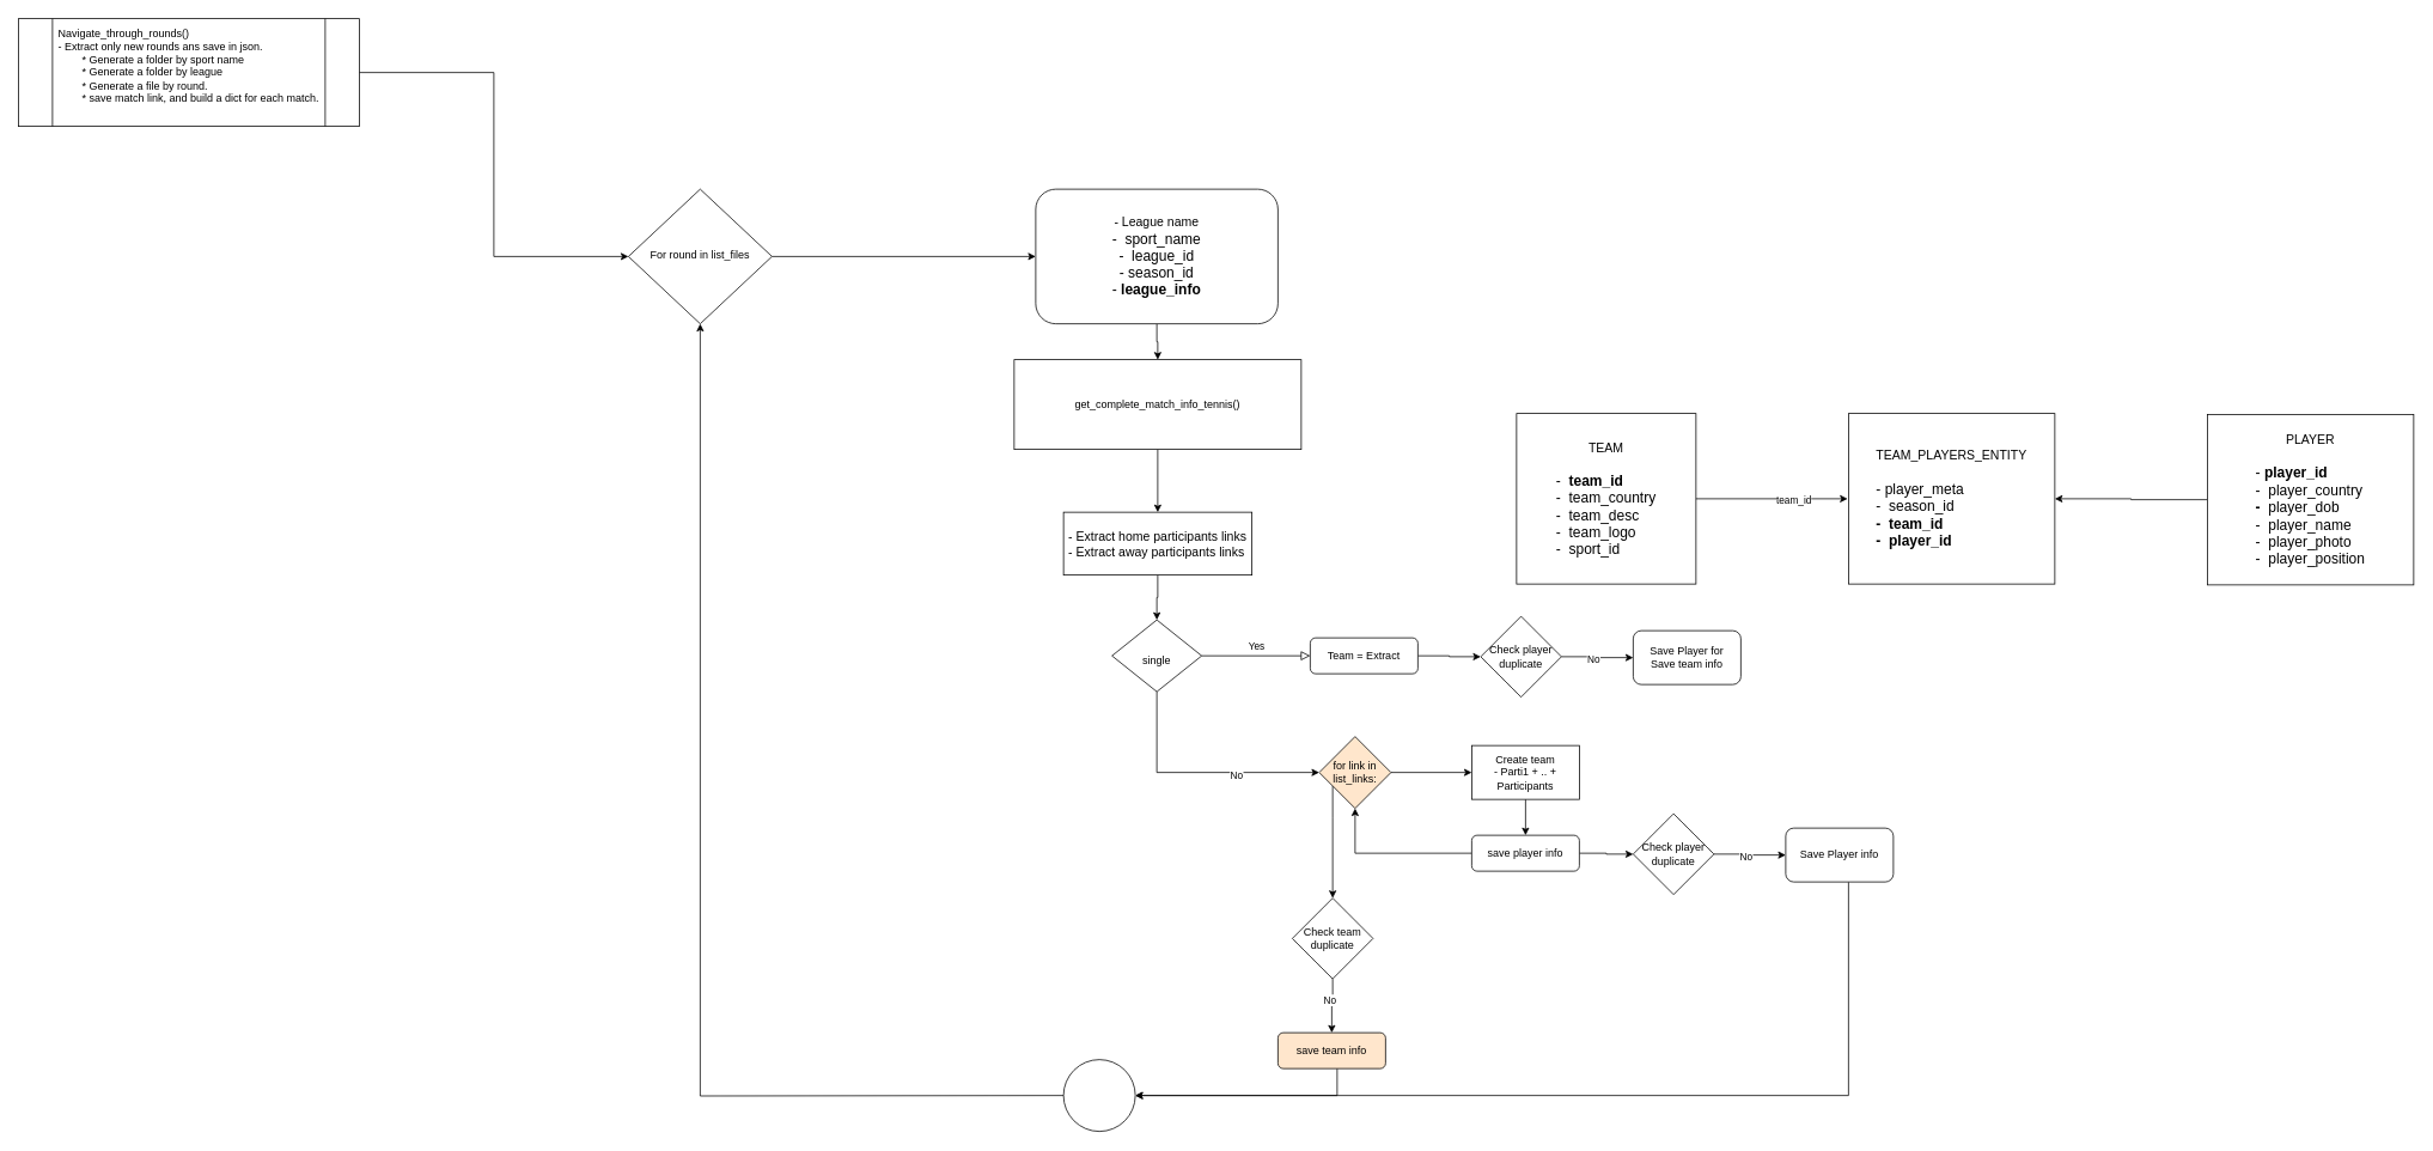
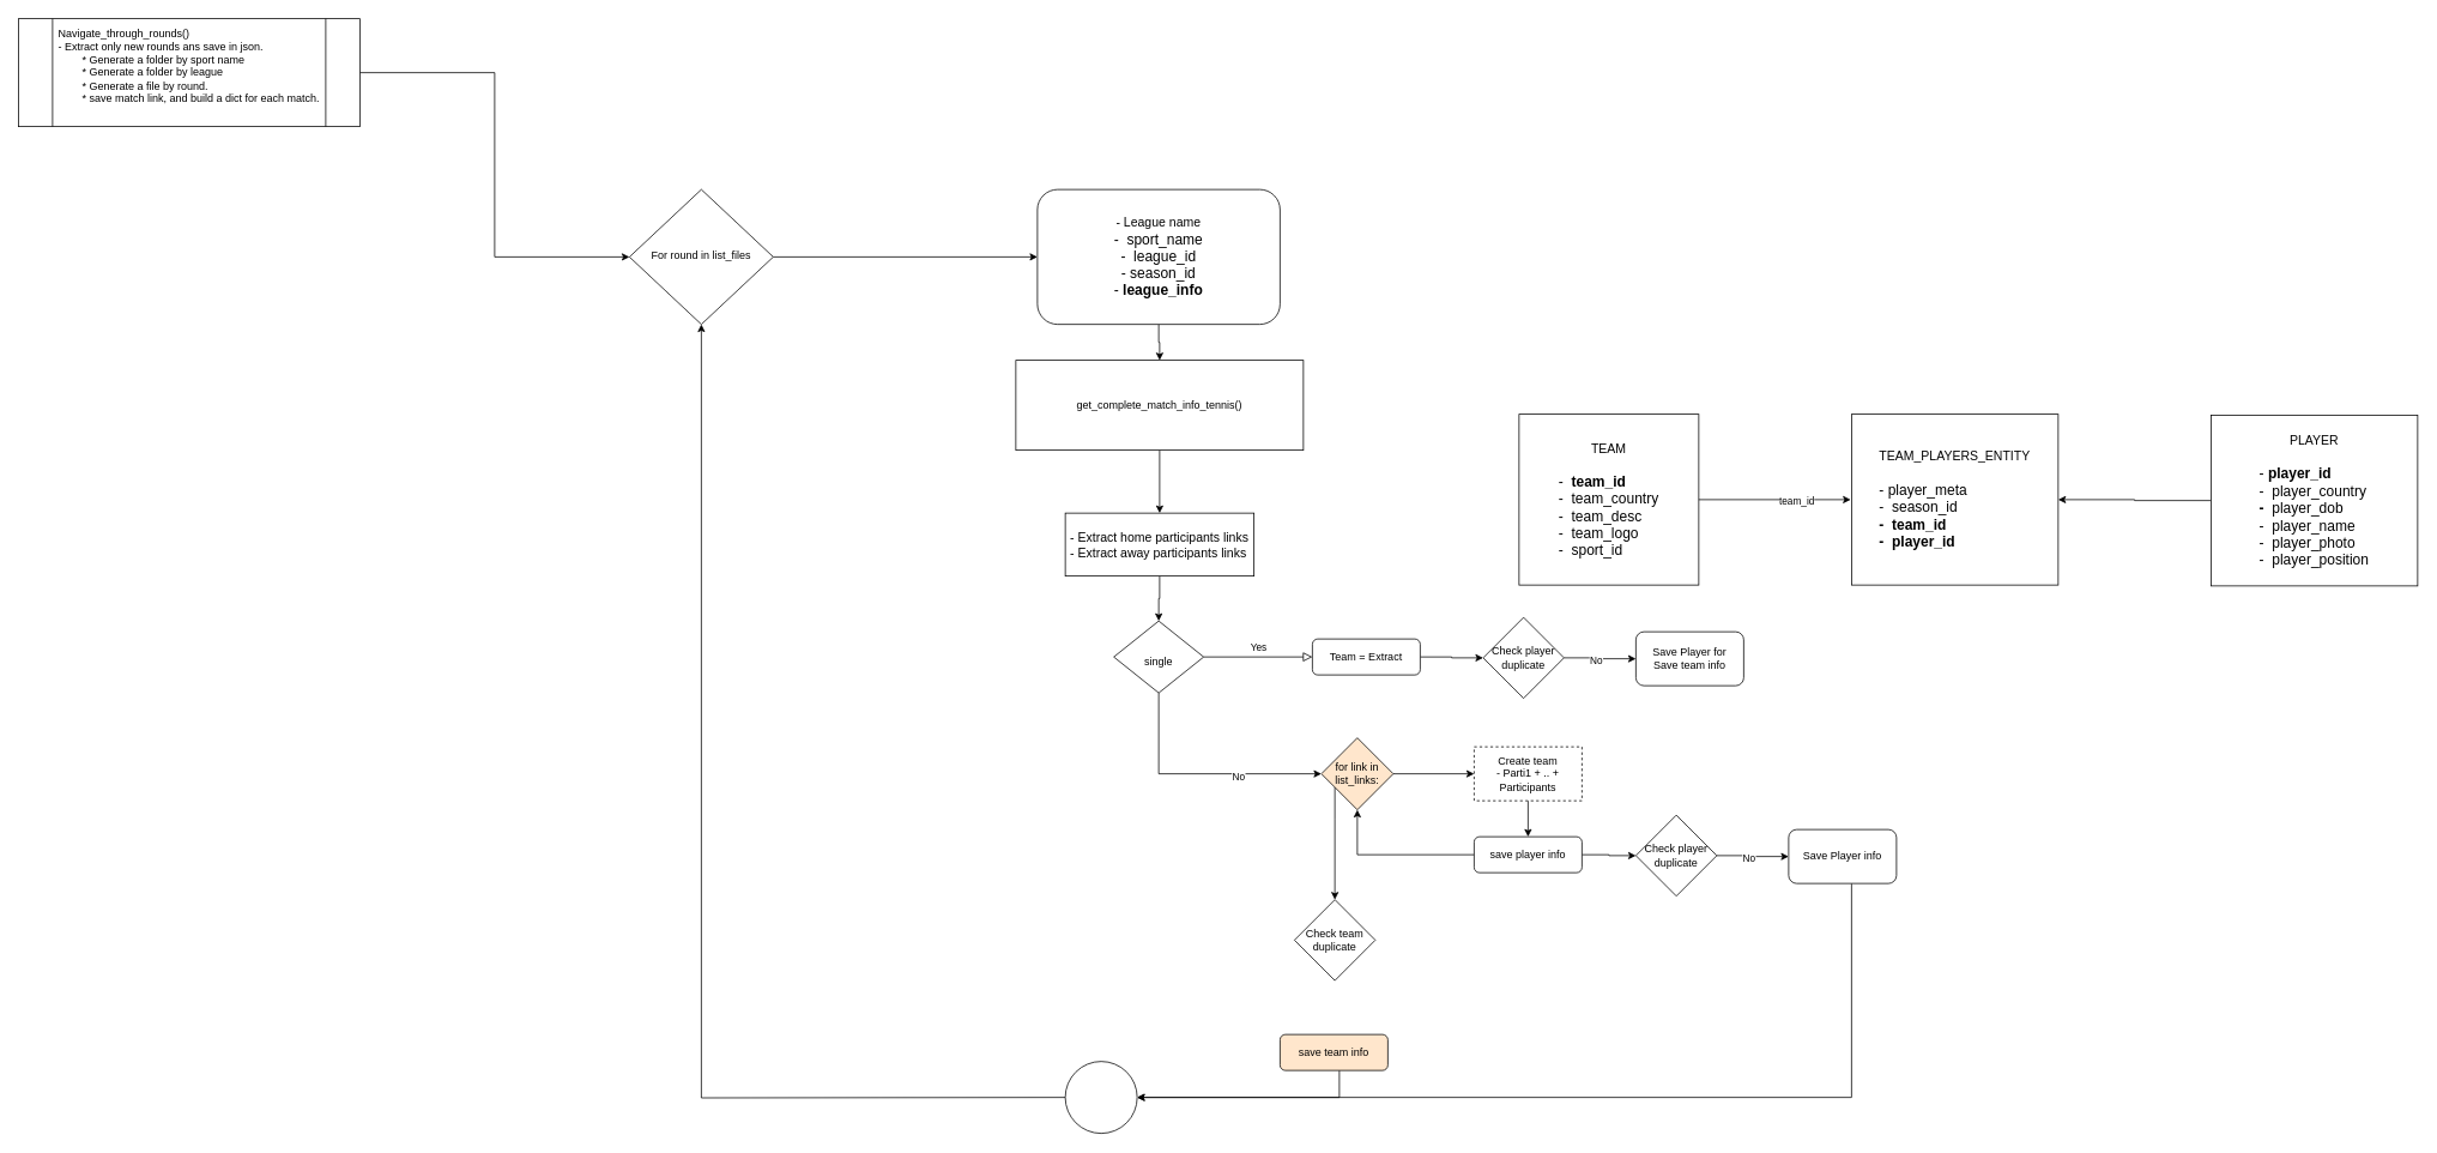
  <mxCell id="0" />
  <mxCell id="1" parent="0" />
  <mxCell id="2" value="Yes" style="edgeStyle=orthogonalEdgeStyle;rounded=0;html=1;jettySize=auto;orthogonalLoop=1;fontSize=11;endArrow=block;endFill=0;endSize=8;strokeWidth=1;shadow=0;labelBackgroundColor=none;" parent="1" source="5" target="7" edge="1"><mxGeometry y="10" relative="1" as="geometry"><mxPoint as="offset" /></mxGeometry></mxCell>
  <mxCell id="3" style="edgeStyle=orthogonalEdgeStyle;rounded=0;orthogonalLoop=1;jettySize=auto;html=1;entryX=0;entryY=0.5;entryDx=0;entryDy=0;" edge="1" parent="1" source="5" target="26"><mxGeometry relative="1" as="geometry"><Array as="points"><mxPoint x="1289" y="860" /></Array></mxGeometry></mxCell>
  <mxCell id="4" value="No" style="edgeLabel;html=1;align=center;verticalAlign=middle;resizable=0;points=[];" vertex="1" connectable="0" parent="3"><mxGeometry x="0.317" y="-3" relative="1" as="geometry"><mxPoint as="offset" /></mxGeometry></mxCell>
  <mxCell id="5" value="&lt;br&gt;&lt;div&gt;single&lt;/div&gt;" style="rhombus;whiteSpace=wrap;html=1;shadow=0;fontFamily=Helvetica;fontSize=12;align=center;strokeWidth=1;spacing=6;spacingTop=-4;" parent="1" vertex="1"><mxGeometry x="1239" y="690" width="100" height="80" as="geometry" /></mxCell>
  <mxCell id="6" value="" style="edgeStyle=orthogonalEdgeStyle;rounded=0;orthogonalLoop=1;jettySize=auto;html=1;" edge="1" parent="1" source="7" target="37"><mxGeometry relative="1" as="geometry" /></mxCell>
  <mxCell id="7" value="Team = Extract" style="rounded=1;whiteSpace=wrap;html=1;fontSize=12;glass=0;strokeWidth=1;shadow=0;" parent="1" vertex="1"><mxGeometry x="1460" y="710" width="120" height="40" as="geometry" /></mxCell>
  <mxCell id="8" style="edgeStyle=orthogonalEdgeStyle;rounded=0;orthogonalLoop=1;jettySize=auto;html=1;entryX=0.5;entryY=1;entryDx=0;entryDy=0;" edge="1" parent="1" source="10" target="26"><mxGeometry relative="1" as="geometry" /></mxCell>
  <mxCell id="9" value="" style="edgeStyle=orthogonalEdgeStyle;rounded=0;orthogonalLoop=1;jettySize=auto;html=1;" edge="1" parent="1" source="10" target="33"><mxGeometry relative="1" as="geometry" /></mxCell>
  <mxCell id="10" value="save player info" style="rounded=1;whiteSpace=wrap;html=1;fontSize=12;glass=0;strokeWidth=1;shadow=0;" parent="1" vertex="1"><mxGeometry x="1640" y="930" width="120" height="40" as="geometry" /></mxCell>
  <mxCell id="11" style="edgeStyle=orthogonalEdgeStyle;rounded=0;orthogonalLoop=1;jettySize=auto;html=1;entryX=0;entryY=0.5;entryDx=0;entryDy=0;" edge="1" parent="1" source="12" target="16"><mxGeometry relative="1" as="geometry" /></mxCell>
  <mxCell id="12" value="&lt;div align=&quot;left&quot;&gt;Navigate_through_rounds()&lt;/div&gt;&lt;div align=&quot;left&quot;&gt;- Extract only new rounds ans save in json.&lt;/div&gt;&lt;div align=&quot;left&quot;&gt;&lt;span style=&quot;white-space: pre;&quot;&gt;&#09;&lt;/span&gt;* Generate a folder by sport name&lt;br&gt;&lt;/div&gt;&lt;div align=&quot;left&quot;&gt;&lt;span style=&quot;white-space: pre;&quot;&gt;&#09;&lt;/span&gt;* Generate a folder by league&lt;/div&gt;&lt;div align=&quot;left&quot;&gt;&lt;span style=&quot;white-space: pre;&quot;&gt;&#09;&lt;/span&gt;* Generate a file by round.&lt;br&gt;&lt;/div&gt;&lt;div align=&quot;left&quot;&gt;&lt;span style=&quot;white-space: pre;&quot;&gt;&#09;&lt;/span&gt;* save match link, and build a dict for each match.&lt;br&gt;&lt;/div&gt;&lt;div&gt;&lt;br&gt;&lt;/div&gt;" style="shape=process;whiteSpace=wrap;html=1;backgroundOutline=1;" vertex="1" parent="1"><mxGeometry x="20" y="20" width="380" height="120" as="geometry" /></mxCell>
  <mxCell id="13" style="edgeStyle=orthogonalEdgeStyle;rounded=0;orthogonalLoop=1;jettySize=auto;html=1;exitX=0.5;exitY=1;exitDx=0;exitDy=0;" edge="1" parent="1" source="14" target="21"><mxGeometry relative="1" as="geometry" /></mxCell>
  <mxCell id="14" value="get_complete_match_info_tennis()" style="rounded=0;whiteSpace=wrap;html=1;" vertex="1" parent="1"><mxGeometry x="1130" y="400" width="320" height="100" as="geometry" /></mxCell>
  <mxCell id="15" style="edgeStyle=orthogonalEdgeStyle;rounded=0;orthogonalLoop=1;jettySize=auto;html=1;" edge="1" parent="1" source="16" target="19"><mxGeometry relative="1" as="geometry" /></mxCell>
  <mxCell id="16" value="For round in list_files" style="rhombus;whiteSpace=wrap;html=1;shadow=0;fontFamily=Helvetica;fontSize=12;align=center;strokeWidth=1;spacing=6;spacingTop=-4;" vertex="1" parent="1"><mxGeometry x="700" y="210" width="160" height="150" as="geometry" /></mxCell>
  <mxCell id="17" style="edgeStyle=orthogonalEdgeStyle;rounded=0;orthogonalLoop=1;jettySize=auto;html=1;exitX=0;exitY=0.5;exitDx=0;exitDy=0;entryX=0.5;entryY=1;entryDx=0;entryDy=0;" edge="1" parent="1" target="16"><mxGeometry relative="1" as="geometry"><mxPoint x="1185" y="1220" as="sourcePoint" /></mxGeometry></mxCell>
  <mxCell id="18" value="" style="edgeStyle=orthogonalEdgeStyle;rounded=0;orthogonalLoop=1;jettySize=auto;html=1;" edge="1" parent="1" source="19" target="14"><mxGeometry relative="1" as="geometry" /></mxCell>
  <mxCell id="19" value="&lt;div&gt;&lt;font style=&quot;font-size: 14px;&quot;&gt;- League name&lt;/font&gt;&lt;/div&gt;&lt;div&gt;&lt;font size=&quot;3&quot;&gt;-&amp;nbsp; sport_name&lt;/font&gt;&lt;/div&gt;&lt;div&gt;&lt;font size=&quot;3&quot;&gt;-&amp;nbsp; league_id&lt;/font&gt;&lt;/div&gt;&lt;div&gt;&lt;font size=&quot;3&quot;&gt;- season_id&lt;/font&gt;&lt;/div&gt;&lt;div&gt;&lt;font size=&quot;3&quot;&gt;- &lt;b&gt;league_info&lt;/b&gt;&lt;br&gt;&lt;/font&gt;&lt;/div&gt;" style="rounded=1;whiteSpace=wrap;html=1;" vertex="1" parent="1"><mxGeometry x="1154" y="210" width="270" height="150" as="geometry" /></mxCell>
  <mxCell id="20" style="edgeStyle=orthogonalEdgeStyle;rounded=0;orthogonalLoop=1;jettySize=auto;html=1;entryX=0.5;entryY=0;entryDx=0;entryDy=0;" edge="1" parent="1" source="21" target="5"><mxGeometry relative="1" as="geometry" /></mxCell>
  <mxCell id="21" value="&lt;div align=&quot;left&quot;&gt;&lt;font style=&quot;font-size: 14px;&quot;&gt;-&lt;/font&gt;&lt;font style=&quot;font-size: 14px;&quot;&gt; Extract home participants links&lt;br&gt;&lt;/font&gt;&lt;/div&gt;&lt;div align=&quot;left&quot;&gt;&lt;font style=&quot;font-size: 14px;&quot;&gt;- Extract away participants&lt;font&gt; links&lt;br&gt;&lt;/font&gt;&lt;/font&gt;&lt;/div&gt;" style="rounded=0;whiteSpace=wrap;html=1;" vertex="1" parent="1"><mxGeometry x="1185" y="570" width="210" height="70" as="geometry" /></mxCell>
  <mxCell id="22" value="" style="edgeStyle=orthogonalEdgeStyle;rounded=0;orthogonalLoop=1;jettySize=auto;html=1;" edge="1" parent="1" source="23" target="10"><mxGeometry relative="1" as="geometry" /></mxCell>
- <mxCell id="23" value="&lt;div&gt;Create team&lt;/div&gt;&lt;div&gt;- Parti1 + .. + Participants &lt;br&gt;&lt;/div&gt;" style="rounded=0;whiteSpace=wrap;html=1;" vertex="1" parent="1"><mxGeometry x="1640" y="830" width="120" height="60" as="geometry" /></mxCell>
+ <mxCell id="23" value="&lt;div&gt;Create team&lt;/div&gt;&lt;div&gt;- Parti1 + .. + Participants &lt;br&gt;&lt;/div&gt;" style="rounded=0;whiteSpace=wrap;html=1;dashed=1;" vertex="1" parent="1"><mxGeometry x="1640" y="830" width="120" height="60" as="geometry" /></mxCell>
  <mxCell id="24" value="" style="edgeStyle=orthogonalEdgeStyle;rounded=0;orthogonalLoop=1;jettySize=auto;html=1;" edge="1" parent="1" source="26" target="23"><mxGeometry relative="1" as="geometry" /></mxCell>
  <mxCell id="25" style="edgeStyle=orthogonalEdgeStyle;rounded=0;orthogonalLoop=1;jettySize=auto;html=1;entryX=0.5;entryY=0;entryDx=0;entryDy=0;" edge="1" parent="1" source="26" target="40"><mxGeometry relative="1" as="geometry"><Array as="points"><mxPoint x="1485" y="910" /><mxPoint x="1485" y="910" /></Array></mxGeometry></mxCell>
  <mxCell id="26" value="for link in list_links:" style="rhombus;whiteSpace=wrap;html=1;fillColor=#ffe6cc;" vertex="1" parent="1"><mxGeometry x="1470" y="820" width="80" height="80" as="geometry" /></mxCell>
  <mxCell id="27" style="edgeStyle=orthogonalEdgeStyle;rounded=0;orthogonalLoop=1;jettySize=auto;html=1;entryX=1;entryY=0.5;entryDx=0;entryDy=0;" edge="1" parent="1" source="28" target="41"><mxGeometry relative="1" as="geometry"><Array as="points"><mxPoint x="1490" y="1220" /></Array></mxGeometry></mxCell>
  <mxCell id="28" value="save team info" style="rounded=1;whiteSpace=wrap;html=1;fontSize=12;glass=0;strokeWidth=1;shadow=0;fillColor=#ffe6cc;" vertex="1" parent="1"><mxGeometry x="1424" y="1150" width="120" height="40" as="geometry" /></mxCell>
  <mxCell id="29" style="edgeStyle=orthogonalEdgeStyle;rounded=0;orthogonalLoop=1;jettySize=auto;html=1;entryX=1;entryY=0.5;entryDx=0;entryDy=0;" edge="1" parent="1" source="30" target="41"><mxGeometry relative="1" as="geometry"><Array as="points"><mxPoint x="2060" y="1220" /></Array></mxGeometry></mxCell>
  <mxCell id="30" value="Save Player info" style="rounded=1;whiteSpace=wrap;html=1;" vertex="1" parent="1"><mxGeometry x="1990" y="922" width="120" height="60" as="geometry" /></mxCell>
  <mxCell id="31" value="" style="edgeStyle=orthogonalEdgeStyle;rounded=0;orthogonalLoop=1;jettySize=auto;html=1;" edge="1" parent="1" source="33" target="30"><mxGeometry relative="1" as="geometry" /></mxCell>
  <mxCell id="32" value="No" style="edgeLabel;html=1;align=center;verticalAlign=middle;resizable=0;points=[];" vertex="1" connectable="0" parent="31"><mxGeometry x="-0.136" y="-2" relative="1" as="geometry"><mxPoint as="offset" /></mxGeometry></mxCell>
  <mxCell id="33" value="Check player duplicate" style="rhombus;whiteSpace=wrap;html=1;" vertex="1" parent="1"><mxGeometry x="1820" y="906" width="90" height="90" as="geometry" /></mxCell>
  <mxCell id="34" value="&lt;div&gt;Save Player for&lt;/div&gt;&lt;div&gt;Save team info&lt;br&gt;&lt;/div&gt;" style="rounded=1;whiteSpace=wrap;html=1;" vertex="1" parent="1"><mxGeometry x="1820" y="702" width="120" height="60" as="geometry" /></mxCell>
  <mxCell id="35" value="" style="edgeStyle=orthogonalEdgeStyle;rounded=0;orthogonalLoop=1;jettySize=auto;html=1;" edge="1" parent="1" source="37" target="34"><mxGeometry relative="1" as="geometry" /></mxCell>
  <mxCell id="36" value="No" style="edgeLabel;html=1;align=center;verticalAlign=middle;resizable=0;points=[];" vertex="1" connectable="0" parent="35"><mxGeometry x="-0.136" y="-2" relative="1" as="geometry"><mxPoint as="offset" /></mxGeometry></mxCell>
  <mxCell id="37" value="Check player duplicate" style="rhombus;whiteSpace=wrap;html=1;" vertex="1" parent="1"><mxGeometry x="1650" y="686" width="90" height="90" as="geometry" /></mxCell>
- <mxCell id="38" style="edgeStyle=orthogonalEdgeStyle;rounded=0;orthogonalLoop=1;jettySize=auto;html=1;" edge="1" parent="1" source="40" target="28"><mxGeometry relative="1" as="geometry" /></mxCell>
- <mxCell id="39" value="&lt;div&gt;No&lt;/div&gt;" style="edgeLabel;html=1;align=center;verticalAlign=middle;resizable=0;points=[];" vertex="1" connectable="0" parent="38"><mxGeometry x="-0.254" y="-4" relative="1" as="geometry"><mxPoint as="offset" /></mxGeometry></mxCell>
  <mxCell id="40" value="Check team duplicate" style="rhombus;whiteSpace=wrap;html=1;" vertex="1" parent="1"><mxGeometry x="1440" y="1000" width="90" height="90" as="geometry" /></mxCell>
  <mxCell id="41" value="" style="ellipse;whiteSpace=wrap;html=1;aspect=fixed;" vertex="1" parent="1"><mxGeometry x="1185" y="1180" width="80" height="80" as="geometry" /></mxCell>
  <mxCell id="42" style="edgeStyle=orthogonalEdgeStyle;rounded=0;orthogonalLoop=1;jettySize=auto;html=1;" edge="1" parent="1"><mxGeometry relative="1" as="geometry"><mxPoint x="1889" y="555" as="sourcePoint" /><mxPoint x="2059" y="555" as="targetPoint" /></mxGeometry></mxCell>
  <mxCell id="43" value="&lt;div&gt;team_id&lt;/div&gt;" style="edgeLabel;html=1;align=center;verticalAlign=middle;resizable=0;points=[];" vertex="1" connectable="0" parent="42"><mxGeometry x="0.282" y="-1" relative="1" as="geometry"><mxPoint as="offset" /></mxGeometry></mxCell>
  <mxCell id="44" value="&lt;div&gt;&lt;font style=&quot;font-size: 14px;&quot;&gt;TEAM&lt;br&gt;&lt;/font&gt;&lt;/div&gt;&lt;div&gt;&lt;font size=&quot;3&quot;&gt;&lt;br&gt;&lt;/font&gt;&lt;/div&gt;&lt;div align=&quot;left&quot;&gt;&lt;font size=&quot;3&quot;&gt;-&amp;nbsp; &lt;b&gt;team_id&lt;/b&gt;&lt;/font&gt;&lt;/div&gt;&lt;div align=&quot;left&quot;&gt;&lt;font size=&quot;3&quot;&gt;-&amp;nbsp; team_country&lt;br&gt;&lt;/font&gt;&lt;/div&gt;&lt;div align=&quot;left&quot;&gt;&lt;font size=&quot;3&quot;&gt;-&amp;nbsp; team_desc&lt;/font&gt;&lt;/div&gt;&lt;div align=&quot;left&quot;&gt;&lt;font size=&quot;3&quot;&gt;-&amp;nbsp; team_logo&lt;/font&gt;&lt;/div&gt;&lt;div align=&quot;left&quot;&gt;&lt;font size=&quot;3&quot;&gt;-&amp;nbsp; sport_id&lt;br&gt;&lt;/font&gt;&lt;/div&gt;" style="rounded=0;whiteSpace=wrap;html=1;" vertex="1" parent="1"><mxGeometry x="1690" y="460" width="200" height="190" as="geometry" /></mxCell>
  <mxCell id="45" value="&lt;div&gt;&lt;font style=&quot;font-size: 14px;&quot;&gt;TEAM_PLAYERS_ENTITY&lt;br&gt;&lt;/font&gt;&lt;/div&gt;&lt;div&gt;&lt;font size=&quot;3&quot;&gt;&lt;br&gt;&lt;/font&gt;&lt;/div&gt;&lt;div align=&quot;left&quot;&gt;&lt;font size=&quot;3&quot;&gt;- player_meta&lt;/font&gt;&lt;/div&gt;&lt;div align=&quot;left&quot;&gt;&lt;font size=&quot;3&quot;&gt;-&amp;nbsp; season_id&lt;br&gt;&lt;/font&gt;&lt;/div&gt;&lt;div align=&quot;left&quot;&gt;&lt;b&gt;&lt;font size=&quot;3&quot;&gt;-&amp;nbsp; team_id&lt;br&gt;&lt;/font&gt;&lt;/b&gt;&lt;/div&gt;&lt;div align=&quot;left&quot;&gt;&lt;font size=&quot;3&quot;&gt;&lt;b&gt;-&amp;nbsp; player_id&lt;br&gt;&lt;/b&gt;&lt;/font&gt;&lt;/div&gt;" style="rounded=0;whiteSpace=wrap;html=1;" vertex="1" parent="1"><mxGeometry x="2060" y="460" width="230" height="190" as="geometry" /></mxCell>
  <mxCell id="46" style="edgeStyle=orthogonalEdgeStyle;rounded=0;orthogonalLoop=1;jettySize=auto;html=1;entryX=1;entryY=0.5;entryDx=0;entryDy=0;" edge="1" parent="1" source="47" target="45"><mxGeometry relative="1" as="geometry" /></mxCell>
  <mxCell id="47" value="&lt;div&gt;&lt;font style=&quot;font-size: 14px;&quot;&gt;PLAYER&lt;br&gt;&lt;/font&gt;&lt;/div&gt;&lt;div&gt;&lt;font size=&quot;3&quot;&gt;&lt;br&gt;&lt;/font&gt;&lt;/div&gt;&lt;div align=&quot;left&quot;&gt;&lt;font size=&quot;3&quot;&gt;- &lt;b&gt;player_id&lt;br&gt;&lt;/b&gt;&lt;/font&gt;&lt;/div&gt;&lt;div align=&quot;left&quot;&gt;&lt;font size=&quot;3&quot;&gt;-&amp;nbsp; player_country&lt;br&gt;&lt;/font&gt;&lt;/div&gt;&lt;div align=&quot;left&quot;&gt;&lt;b&gt;&lt;font size=&quot;3&quot;&gt;-&amp;nbsp; &lt;/font&gt;&lt;/b&gt;&lt;font size=&quot;3&quot;&gt;player_dob&lt;/font&gt;&lt;b&gt;&lt;font size=&quot;3&quot;&gt;&lt;br&gt;&lt;/font&gt;&lt;/b&gt;&lt;/div&gt;&lt;div align=&quot;left&quot;&gt;&lt;font size=&quot;3&quot;&gt;-&amp;nbsp; player_name&lt;/font&gt;&lt;/div&gt;&lt;div align=&quot;left&quot;&gt;&lt;font size=&quot;3&quot;&gt;-&amp;nbsp; player_photo&lt;/font&gt;&lt;/div&gt;&lt;div align=&quot;left&quot;&gt;&lt;font size=&quot;3&quot;&gt;-&amp;nbsp; player_position&lt;br&gt;&lt;/font&gt;&lt;/div&gt;" style="rounded=0;whiteSpace=wrap;html=1;" vertex="1" parent="1"><mxGeometry x="2460" y="461" width="230" height="190" as="geometry" /></mxCell>
